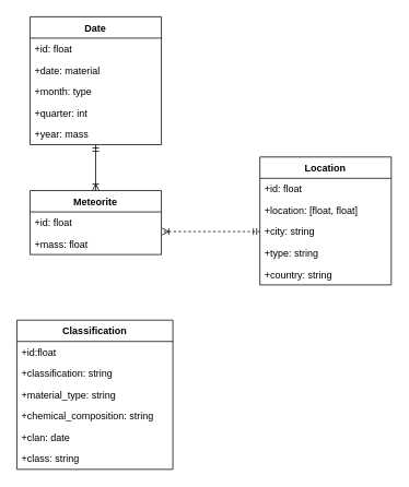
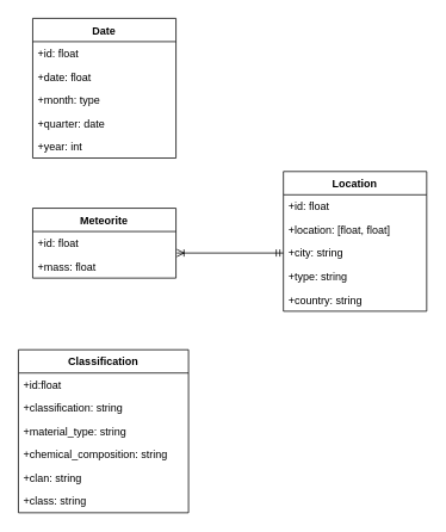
  <mxCell id="0" />
  <mxCell id="1" parent="0" />
  <mxCell id="2" value="Meteorite" style="swimlane;fontStyle=1;childLayout=stackLayout;horizontal=1;startSize=26;horizontalStack=0;resizeParent=1;resizeParentMax=0;resizeLast=0;collapsible=1;marginBottom=0;" vertex="1" parent="1"><mxGeometry x="36" y="232" width="160" height="78" as="geometry" /></mxCell>
  <mxCell id="3" value="  +id: float" style="text;strokeColor=none;fillColor=none;align=left;verticalAlign=top;spacingLeft=4;spacingRight=4;overflow=hidden;rotatable=0;points=[[0,0.5],[1,0.5]];portConstraint=eastwest;" vertex="1" parent="2"><mxGeometry y="26" width="160" height="26" as="geometry" /></mxCell>
  <mxCell id="4" value="  +mass: float" style="text;strokeColor=none;fillColor=none;align=left;verticalAlign=top;spacingLeft=4;spacingRight=4;overflow=hidden;rotatable=0;points=[[0,0.5],[1,0.5]];portConstraint=eastwest;" vertex="1" parent="2"><mxGeometry y="52" width="160" height="26" as="geometry" /></mxCell>
- <mxCell id="5" style="edgeStyle=orthogonalEdgeStyle;rounded=0;orthogonalLoop=1;jettySize=auto;html=1;entryX=0.5;entryY=0;entryDx=0;entryDy=0;endArrow=ERoneToMany;endFill=0;startArrow=ERmandOne;startFill=0;" edge="1" parent="1" source="6" target="2"><mxGeometry relative="1" as="geometry" /></mxCell>
  <mxCell id="6" value="Date" style="swimlane;fontStyle=1;childLayout=stackLayout;horizontal=1;startSize=26;horizontalStack=0;resizeParent=1;resizeParentMax=0;resizeLast=0;collapsible=1;marginBottom=0;" vertex="1" parent="1"><mxGeometry x="36" y="20" width="160" height="156" as="geometry" /></mxCell>
  <mxCell id="7" value="  +id: float" style="text;strokeColor=none;fillColor=none;align=left;verticalAlign=top;spacingLeft=4;spacingRight=4;overflow=hidden;rotatable=0;points=[[0,0.5],[1,0.5]];portConstraint=eastwest;" vertex="1" parent="6"><mxGeometry y="26" width="160" height="26" as="geometry" /></mxCell>
- <mxCell id="8" value="  +date: material" style="text;strokeColor=none;fillColor=none;align=left;verticalAlign=top;spacingLeft=4;spacingRight=4;overflow=hidden;rotatable=0;points=[[0,0.5],[1,0.5]];portConstraint=eastwest;" vertex="1" parent="6"><mxGeometry y="52" width="160" height="26" as="geometry" /></mxCell>
+ <mxCell id="8" value="  +date: float" style="text;strokeColor=none;fillColor=none;align=left;verticalAlign=top;spacingLeft=4;spacingRight=4;overflow=hidden;rotatable=0;points=[[0,0.5],[1,0.5]];portConstraint=eastwest;" vertex="1" parent="6"><mxGeometry y="52" width="160" height="26" as="geometry" /></mxCell>
  <mxCell id="9" value="  +month: type" style="text;strokeColor=none;fillColor=none;align=left;verticalAlign=top;spacingLeft=4;spacingRight=4;overflow=hidden;rotatable=0;points=[[0,0.5],[1,0.5]];portConstraint=eastwest;" vertex="1" parent="6"><mxGeometry y="78" width="160" height="26" as="geometry" /></mxCell>
- <mxCell id="10" value="  +quarter: int" style="text;strokeColor=none;fillColor=none;align=left;verticalAlign=top;spacingLeft=4;spacingRight=4;overflow=hidden;rotatable=0;points=[[0,0.5],[1,0.5]];portConstraint=eastwest;" vertex="1" parent="6"><mxGeometry y="104" width="160" height="26" as="geometry" /></mxCell>
- <mxCell id="11" value="  +year: mass" style="text;strokeColor=none;fillColor=none;align=left;verticalAlign=top;spacingLeft=4;spacingRight=4;overflow=hidden;rotatable=0;points=[[0,0.5],[1,0.5]];portConstraint=eastwest;" vertex="1" parent="6"><mxGeometry y="130" width="160" height="26" as="geometry" /></mxCell>
+ <mxCell id="10" value="  +quarter: date" style="text;strokeColor=none;fillColor=none;align=left;verticalAlign=top;spacingLeft=4;spacingRight=4;overflow=hidden;rotatable=0;points=[[0,0.5],[1,0.5]];portConstraint=eastwest;" vertex="1" parent="6"><mxGeometry y="104" width="160" height="26" as="geometry" /></mxCell>
+ <mxCell id="11" value="  +year: int" style="text;strokeColor=none;fillColor=none;align=left;verticalAlign=top;spacingLeft=4;spacingRight=4;overflow=hidden;rotatable=0;points=[[0,0.5],[1,0.5]];portConstraint=eastwest;" vertex="1" parent="6"><mxGeometry y="130" width="160" height="26" as="geometry" /></mxCell>
  <mxCell id="12" value="Location" style="swimlane;fontStyle=1;childLayout=stackLayout;horizontal=1;startSize=26;horizontalStack=0;resizeParent=1;resizeParentMax=0;resizeLast=0;collapsible=1;marginBottom=0;" vertex="1" parent="1"><mxGeometry x="316" y="191" width="160" height="156" as="geometry" /></mxCell>
  <mxCell id="13" value="  +id: float" style="text;strokeColor=none;fillColor=none;align=left;verticalAlign=top;spacingLeft=4;spacingRight=4;overflow=hidden;rotatable=0;points=[[0,0.5],[1,0.5]];portConstraint=eastwest;" vertex="1" parent="12"><mxGeometry y="26" width="160" height="26" as="geometry" /></mxCell>
  <mxCell id="14" value="  +location: [float, float]" style="text;strokeColor=none;fillColor=none;align=left;verticalAlign=top;spacingLeft=4;spacingRight=4;overflow=hidden;rotatable=0;points=[[0,0.5],[1,0.5]];portConstraint=eastwest;" vertex="1" parent="12"><mxGeometry y="52" width="160" height="26" as="geometry" /></mxCell>
  <mxCell id="15" value="  +city: string" style="text;strokeColor=none;fillColor=none;align=left;verticalAlign=top;spacingLeft=4;spacingRight=4;overflow=hidden;rotatable=0;points=[[0,0.5],[1,0.5]];portConstraint=eastwest;" vertex="1" parent="12"><mxGeometry y="78" width="160" height="26" as="geometry" /></mxCell>
  <mxCell id="16" value="  +type: string" style="text;strokeColor=none;fillColor=none;align=left;verticalAlign=top;spacingLeft=4;spacingRight=4;overflow=hidden;rotatable=0;points=[[0,0.5],[1,0.5]];portConstraint=eastwest;" vertex="1" parent="12"><mxGeometry y="104" width="160" height="26" as="geometry" /></mxCell>
  <mxCell id="17" value="  +country: string" style="text;strokeColor=none;fillColor=none;align=left;verticalAlign=top;spacingLeft=4;spacingRight=4;overflow=hidden;rotatable=0;points=[[0,0.5],[1,0.5]];portConstraint=eastwest;" vertex="1" parent="12"><mxGeometry y="130" width="160" height="26" as="geometry" /></mxCell>
  <mxCell id="18" value="Classification" style="swimlane;fontStyle=1;childLayout=stackLayout;horizontal=1;startSize=26;horizontalStack=0;resizeParent=1;resizeParentMax=0;resizeLast=0;collapsible=1;marginBottom=0;" vertex="1" parent="1"><mxGeometry x="20" y="390" width="190" height="182" as="geometry" /></mxCell>
  <mxCell id="19" value="  +id:float" style="text;strokeColor=none;fillColor=none;align=left;verticalAlign=top;spacingLeft=4;spacingRight=4;overflow=hidden;rotatable=0;points=[[0,0.5],[1,0.5]];portConstraint=eastwest;" vertex="1" parent="18"><mxGeometry y="26" width="190" height="26" as="geometry" /></mxCell>
  <mxCell id="20" value="  +classification: string" style="text;strokeColor=none;fillColor=none;align=left;verticalAlign=top;spacingLeft=4;spacingRight=4;overflow=hidden;rotatable=0;points=[[0,0.5],[1,0.5]];portConstraint=eastwest;" vertex="1" parent="18"><mxGeometry y="52" width="190" height="26" as="geometry" /></mxCell>
  <mxCell id="21" value="  +material_type: string" style="text;strokeColor=none;fillColor=none;align=left;verticalAlign=top;spacingLeft=4;spacingRight=4;overflow=hidden;rotatable=0;points=[[0,0.5],[1,0.5]];portConstraint=eastwest;" vertex="1" parent="18"><mxGeometry y="78" width="190" height="26" as="geometry" /></mxCell>
  <mxCell id="22" value="  +chemical_composition: string" style="text;strokeColor=none;fillColor=none;align=left;verticalAlign=top;spacingLeft=4;spacingRight=4;overflow=hidden;rotatable=0;points=[[0,0.5],[1,0.5]];portConstraint=eastwest;" vertex="1" parent="18"><mxGeometry y="104" width="190" height="26" as="geometry" /></mxCell>
- <mxCell id="23" value="  +clan: date" style="text;strokeColor=none;fillColor=none;align=left;verticalAlign=top;spacingLeft=4;spacingRight=4;overflow=hidden;rotatable=0;points=[[0,0.5],[1,0.5]];portConstraint=eastwest;" vertex="1" parent="18"><mxGeometry y="130" width="190" height="26" as="geometry" /></mxCell>
+ <mxCell id="23" value="  +clan: string" style="text;strokeColor=none;fillColor=none;align=left;verticalAlign=top;spacingLeft=4;spacingRight=4;overflow=hidden;rotatable=0;points=[[0,0.5],[1,0.5]];portConstraint=eastwest;" vertex="1" parent="18"><mxGeometry y="130" width="190" height="26" as="geometry" /></mxCell>
  <mxCell id="24" value="  +class: string " style="text;strokeColor=none;fillColor=none;align=left;verticalAlign=top;spacingLeft=4;spacingRight=4;overflow=hidden;rotatable=0;points=[[0,0.5],[1,0.5]];portConstraint=eastwest;" vertex="1" parent="18"><mxGeometry y="156" width="190" height="26" as="geometry" /></mxCell>
- <mxCell id="25" style="edgeStyle=orthogonalEdgeStyle;rounded=0;orthogonalLoop=1;jettySize=auto;html=1;entryX=1.006;entryY=-0.077;entryDx=0;entryDy=0;entryPerimeter=0;endArrow=ERoneToMany;endFill=0;startArrow=ERmandOne;startFill=0;dashed=1;" edge="1" parent="1" source="15" target="4"><mxGeometry relative="1" as="geometry" /></mxCell>
+ <mxCell id="25" style="edgeStyle=orthogonalEdgeStyle;rounded=0;orthogonalLoop=1;jettySize=auto;html=1;entryX=1.006;entryY=-0.077;entryDx=0;entryDy=0;entryPerimeter=0;endArrow=ERoneToMany;endFill=0;startArrow=ERmandOne;startFill=0;" edge="1" parent="1" source="15" target="4"><mxGeometry relative="1" as="geometry" /></mxCell>
